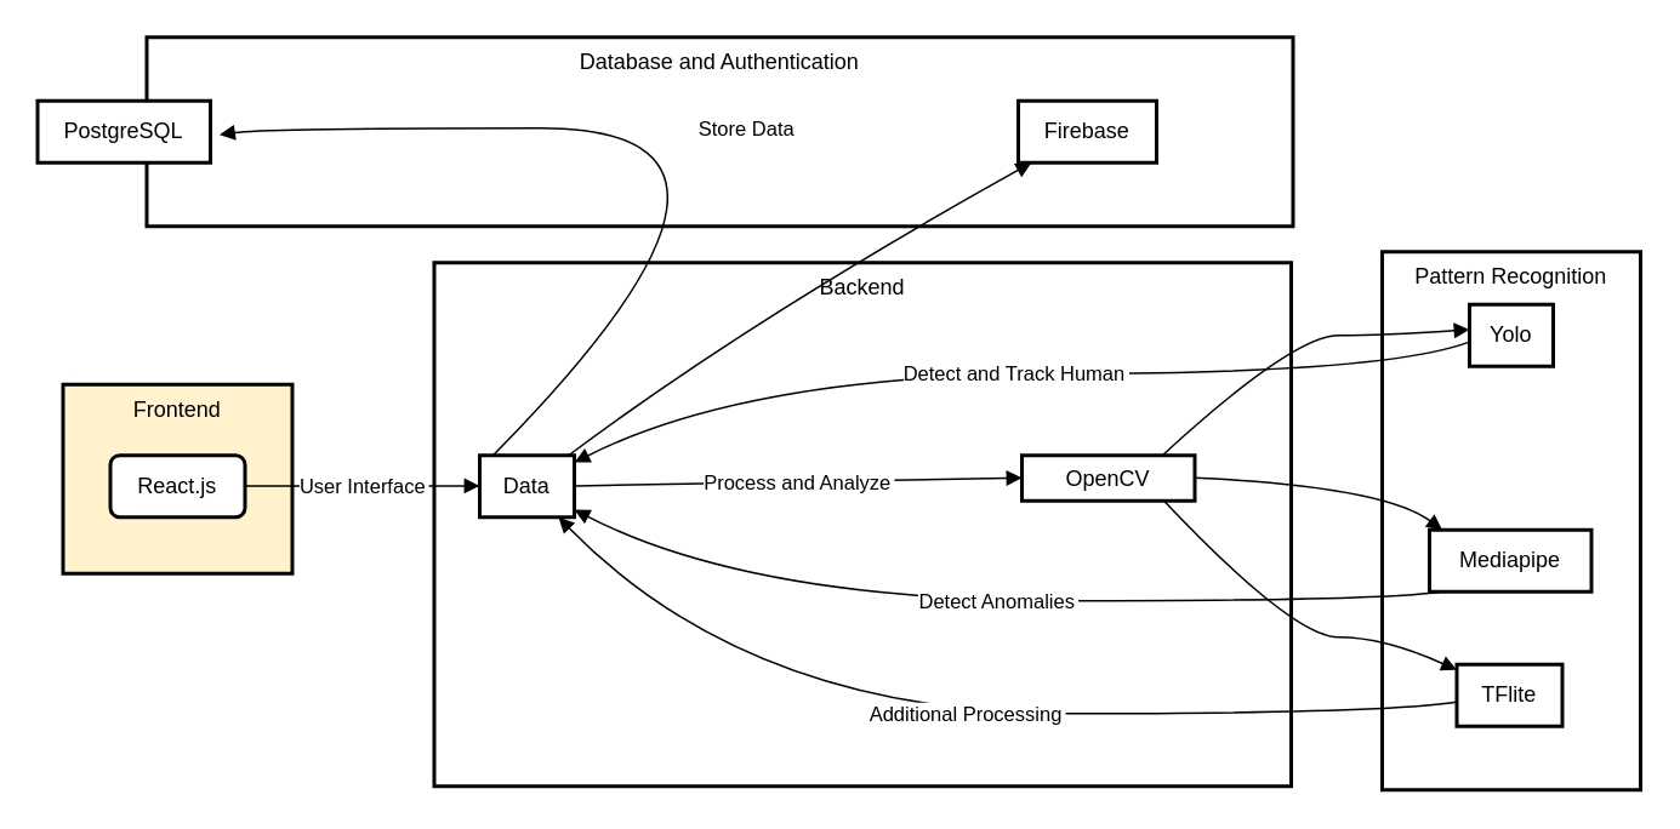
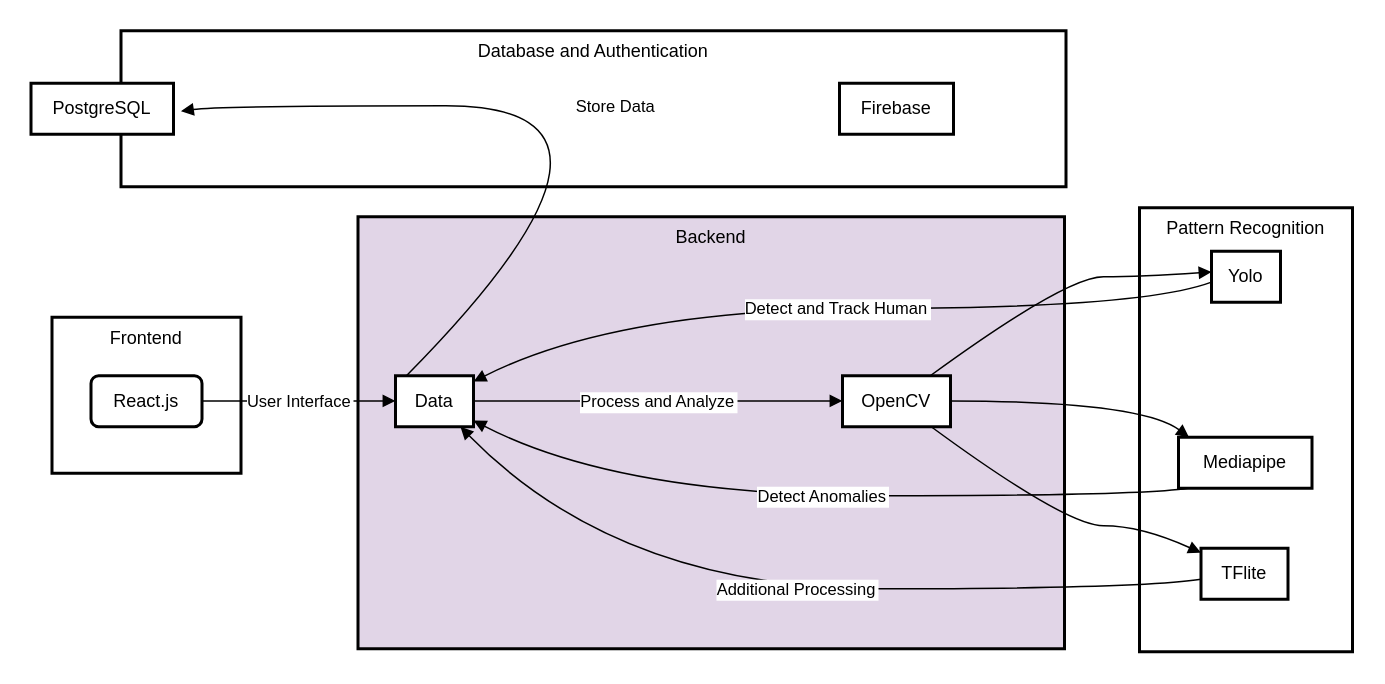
  <mxCell id="0" />
  <mxCell id="1" parent="0" />
  <mxCell id="2" value="Database and Authentication" style="whiteSpace=wrap;strokeWidth=2;verticalAlign=top;" parent="1" vertex="1"><mxGeometry x="80" y="20" width="630" height="104" as="geometry" /></mxCell>
  <mxCell id="3" value="PostgreSQL" style="whiteSpace=wrap;strokeWidth=2;" parent="1" vertex="1"><mxGeometry x="20" y="55" width="95" height="34" as="geometry" /></mxCell>
  <mxCell id="4" value="Firebase" style="whiteSpace=wrap;strokeWidth=2;" parent="1" vertex="1"><mxGeometry x="559" y="55" width="76" height="34" as="geometry" /></mxCell>
  <mxCell id="5" value="Pattern Recognition" style="whiteSpace=wrap;strokeWidth=2;verticalAlign=top;" parent="1" vertex="1"><mxGeometry x="759" y="138" width="142" height="296" as="geometry" /></mxCell>
  <mxCell id="6" value="Yolo" style="whiteSpace=wrap;strokeWidth=2;" parent="1" vertex="1"><mxGeometry x="807" y="167" width="46" height="34" as="geometry" /></mxCell>
  <mxCell id="7" value="Mediapipe" style="whiteSpace=wrap;strokeWidth=2;" parent="1" vertex="1"><mxGeometry x="785" y="291" width="89" height="34" as="geometry" /></mxCell>
  <mxCell id="8" value="TFlite" style="whiteSpace=wrap;strokeWidth=2;" parent="1" vertex="1"><mxGeometry x="800" y="365" width="58" height="34" as="geometry" /></mxCell>
- <mxCell id="9" value="Backend" style="whiteSpace=wrap;strokeWidth=2;verticalAlign=top;" parent="1" vertex="1"><mxGeometry x="238" y="144" width="471" height="288" as="geometry" /></mxCell>
+ <mxCell id="9" value="Backend" style="whiteSpace=wrap;strokeWidth=2;verticalAlign=top;fillColor=#e1d5e7;" parent="1" vertex="1"><mxGeometry x="238" y="144" width="471" height="288" as="geometry" /></mxCell>
  <mxCell id="10" value="Data" style="whiteSpace=wrap;strokeWidth=2;" parent="1" vertex="1"><mxGeometry x="263" y="250" width="52" height="34" as="geometry" /></mxCell>
- <mxCell id="11" value="OpenCV" style="whiteSpace=wrap;strokeWidth=2;" parent="1" vertex="1"><mxGeometry x="561" y="250" width="95" height="25" as="geometry" /></mxCell>
- <mxCell id="12" value="Frontend" style="whiteSpace=wrap;strokeWidth=2;verticalAlign=top;fillColor=#fff2cc;" parent="1" vertex="1"><mxGeometry x="34" y="211" width="126" height="104" as="geometry" /></mxCell>
+ <mxCell id="11" value="OpenCV" style="whiteSpace=wrap;strokeWidth=2;" parent="1" vertex="1"><mxGeometry x="561" y="250" width="72" height="34" as="geometry" /></mxCell>
+ <mxCell id="12" value="Frontend" style="whiteSpace=wrap;strokeWidth=2;verticalAlign=top;" parent="1" vertex="1"><mxGeometry x="34" y="211" width="126" height="104" as="geometry" /></mxCell>
  <mxCell id="13" value="React.js" style="whiteSpace=wrap;strokeWidth=2;rounded=1;" parent="1" vertex="1"><mxGeometry x="60" y="250" width="74" height="34" as="geometry" /></mxCell>
  <mxCell id="14" value="User Interface" style="curved=1;startArrow=none;endArrow=block;exitX=0.999;exitY=0.493;entryX=0.007;entryY=0.493;rounded=0;" parent="1" source="13" target="10" edge="1"><mxGeometry relative="1" as="geometry"><Array as="points" /></mxGeometry></mxCell>
  <mxCell id="15" value="Process and Analyze" style="curved=1;startArrow=none;endArrow=block;exitX=1.007;exitY=0.493;entryX=-0.003;entryY=0.493;rounded=0;" parent="1" source="10" target="11" edge="1"><mxGeometry relative="1" as="geometry"><Array as="points" /></mxGeometry></mxCell>
  <mxCell id="16" value="" style="curved=1;startArrow=none;endArrow=block;exitX=0.817;exitY=-0.007;entryX=-0.009;entryY=0.404;rounded=0;" parent="1" source="11" target="6" edge="1"><mxGeometry relative="1" as="geometry"><Array as="points"><mxPoint x="710" y="184" /><mxPoint x="760" y="184" /></Array></mxGeometry></mxCell>
  <mxCell id="17" value="" style="curved=1;startArrow=none;endArrow=block;exitX=0.993;exitY=0.493;entryX=0.066;entryY=-0.015;rounded=0;" parent="1" source="11" target="7" edge="1"><mxGeometry relative="1" as="geometry"><Array as="points"><mxPoint x="760" y="267" /></Array></mxGeometry></mxCell>
  <mxCell id="18" value="" style="curved=1;startArrow=none;endArrow=block;exitX=0.817;exitY=0.993;entryX=0.004;entryY=0.091;rounded=0;" parent="1" source="11" target="8" edge="1"><mxGeometry relative="1" as="geometry"><Array as="points"><mxPoint x="710" y="350" /><mxPoint x="760" y="350" /></Array></mxGeometry></mxCell>
  <mxCell id="19" value="Detect and Track Human" style="curved=1;startArrow=none;endArrow=block;exitX=-0.009;exitY=0.608;entryX=1.007;entryY=0.109;rounded=0;" parent="1" source="6" target="10" edge="1"><mxGeometry relative="1" as="geometry"><Array as="points"><mxPoint x="760" y="205" /><mxPoint x="412" y="205" /></Array></mxGeometry></mxCell>
  <mxCell id="20" value="Detect Anomalies" style="curved=1;startArrow=none;endArrow=block;exitX=0.083;exitY=0.985;entryX=1.007;entryY=0.884;rounded=0;" parent="1" source="7" target="10" edge="1"><mxGeometry relative="1" as="geometry"><Array as="points"><mxPoint x="760" y="330" /><mxPoint x="412" y="330" /></Array></mxGeometry></mxCell>
  <mxCell id="21" value="Additional Processing" style="curved=1;startArrow=none;endArrow=block;exitX=0.004;exitY=0.608;entryX=0.828;entryY=0.993;rounded=0;" parent="1" source="8" target="10" edge="1"><mxGeometry relative="1" as="geometry"><Array as="points"><mxPoint x="760" y="392" /><mxPoint x="412" y="392" /></Array></mxGeometry></mxCell>
  <mxCell id="22" value="Store Data" style="curved=1;startArrow=none;endArrow=block;exitX=0.14;exitY=0.001;entryX=1.001;entryY=0.283;rounded=0;exitDx=0;exitDy=0;exitPerimeter=0;" parent="1" source="10" edge="1"><mxGeometry relative="1" as="geometry"><Array as="points"><mxPoint x="448" y="70" /><mxPoint x="145" y="70" /></Array><mxPoint x="495.206" y="259" as="sourcePoint" /><mxPoint x="120" y="73.637" as="targetPoint" /></mxGeometry></mxCell>
- <mxCell id="23" value="" style="curved=1;startArrow=none;endArrow=block;exitX=0.945;exitY=-0.007;entryX=0.095;entryY=1;rounded=0;" parent="1" source="10" target="4" edge="1"><mxGeometry relative="1" as="geometry"><Array as="points"><mxPoint x="412" y="175" /></Array></mxGeometry></mxCell>
